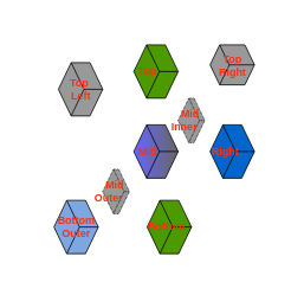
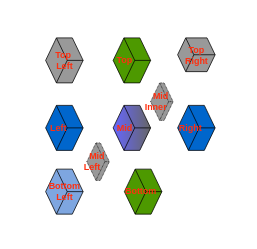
  <mxCell id="0" />
  <mxCell id="1" parent="0" />
  <mxCell id="2" value="" style="rounded=0;whiteSpace=wrap;html=1;strokeColor=none;" parent="1" vertex="1"><mxGeometry x="20" y="20" width="300" height="290" as="geometry" /></mxCell>
  <mxCell id="3" value="&lt;b style=&quot;&quot;&gt;&lt;font color=&quot;#ff2f0f&quot;&gt;Mid&amp;nbsp; &amp;nbsp; &amp;nbsp;&amp;nbsp;&lt;/font&gt;&lt;/b&gt;" style="html=1;shape=mxgraph.basic.isocube;isoAngle=15;direction=north;fillColor=#6666FF;gradientColor=#666666;" parent="1" vertex="1"><mxGeometry x="150" y="140" width="50" height="60" as="geometry" /></mxCell>
  <mxCell id="4" value="&lt;b style=&quot;&quot;&gt;&lt;font color=&quot;#ff2f0f&quot;&gt;Right&amp;nbsp; &amp;nbsp; &amp;nbsp;&lt;/font&gt;&lt;/b&gt;" style="html=1;shape=mxgraph.basic.isocube;isoAngle=15;direction=north;fillColor=#0066CC;" parent="1" vertex="1"><mxGeometry x="236" y="140" width="50" height="60" as="geometry" /></mxCell>
+ <mxCell id="5" value="&lt;b style=&quot;&quot;&gt;&lt;font color=&quot;#ff2f0f&quot;&gt;Left&amp;nbsp; &amp;nbsp; &amp;nbsp;&lt;/font&gt;&lt;/b&gt;" style="html=1;shape=mxgraph.basic.isocube;isoAngle=15;direction=north;fillColor=#0066CC;" parent="1" vertex="1"><mxGeometry x="60" y="140" width="50" height="60" as="geometry" /></mxCell>
  <mxCell id="6" value="&lt;font color=&quot;#ff2f0f&quot;&gt;&lt;b&gt;Top&amp;nbsp; &amp;nbsp; &amp;nbsp;&amp;nbsp;&lt;/b&gt;&lt;/font&gt;" style="html=1;shape=mxgraph.basic.isocube;isoAngle=15;direction=north;fillColor=#4D9900;" parent="1" vertex="1"><mxGeometry x="150" y="50" width="50" height="60" as="geometry" /></mxCell>
  <mxCell id="7" value="&lt;b style=&quot;&quot;&gt;&lt;font color=&quot;#ff2f0f&quot;&gt;Bottom&amp;nbsp;&amp;nbsp;&lt;/font&gt;&lt;/b&gt;" style="html=1;shape=mxgraph.basic.isocube;isoAngle=15;direction=north;fillColor=#4D9900;" parent="1" vertex="1"><mxGeometry x="165" y="225" width="50" height="60" as="geometry" /></mxCell>
  <mxCell id="8" value="&lt;font color=&quot;#ff2f0f&quot;&gt;&lt;b&gt;Top&lt;/b&gt;&lt;/font&gt;&lt;div&gt;&lt;font color=&quot;#ff2f0f&quot;&gt;&lt;b&gt;Right&lt;/b&gt;&lt;/font&gt;&lt;/div&gt;" style="html=1;shape=mxgraph.basic.isocube;isoAngle=15;direction=north;fillColor=#999999;" parent="1" vertex="1"><mxGeometry x="236" y="50" width="50" height="45" as="geometry" /></mxCell>
- <mxCell id="9" value="&lt;b style=&quot;&quot;&gt;&lt;font color=&quot;#ff2f0f&quot;&gt;Bottom&lt;/font&gt;&lt;/b&gt;&lt;div&gt;&lt;b style=&quot;&quot;&gt;&lt;font color=&quot;#ff2f0f&quot;&gt;Outer&lt;/font&gt;&lt;/b&gt;&lt;/div&gt;" style="html=1;shape=mxgraph.basic.isocube;isoAngle=15;direction=north;fillColor=#7EA6E0;" parent="1" vertex="1"><mxGeometry x="60" y="225" width="50" height="60" as="geometry" /></mxCell>
- <mxCell id="10" value="&lt;b style=&quot;&quot;&gt;&lt;font color=&quot;#ff2f0f&quot;&gt;Top&amp;nbsp;&lt;/font&gt;&lt;/b&gt;&lt;div&gt;&lt;b style=&quot;&quot;&gt;&lt;font color=&quot;#ff2f0f&quot;&gt;Left&lt;/font&gt;&lt;/b&gt;&lt;/div&gt;" style="html=1;shape=mxgraph.basic.isocube;isoAngle=15;direction=north;fillColor=#999999;" parent="1" vertex="1"><mxGeometry x="65" y="70" width="50" height="60" as="geometry" /></mxCell>
- <mxCell id="11" value="&lt;b style=&quot;&quot;&gt;&lt;font color=&quot;#ff2f0f&quot;&gt;Mid&amp;nbsp;&lt;/font&gt;&lt;/b&gt;&lt;div&gt;&lt;b style=&quot;&quot;&gt;&lt;font color=&quot;#ff2f0f&quot;&gt;Outer&amp;nbsp; &amp;nbsp; &amp;nbsp;&lt;/font&gt;&lt;/b&gt;&lt;/div&gt;" style="html=1;shape=mxgraph.basic.isocube;isoAngle=15;direction=north;fillColor=#999999;dashed=1;dashPattern=1 1;" parent="1" vertex="1"><mxGeometry x="115" y="190" width="30" height="50" as="geometry" /></mxCell>
+ <mxCell id="9" value="&lt;b style=&quot;&quot;&gt;&lt;font color=&quot;#ff2f0f&quot;&gt;Bottom&lt;/font&gt;&lt;/b&gt;&lt;div&gt;&lt;b style=&quot;&quot;&gt;&lt;font color=&quot;#ff2f0f&quot;&gt;Left&lt;/font&gt;&lt;/b&gt;&lt;/div&gt;" style="html=1;shape=mxgraph.basic.isocube;isoAngle=15;direction=north;fillColor=#7EA6E0;" parent="1" vertex="1"><mxGeometry x="60" y="225" width="50" height="60" as="geometry" /></mxCell>
+ <mxCell id="10" value="&lt;b style=&quot;&quot;&gt;&lt;font color=&quot;#ff2f0f&quot;&gt;Top&amp;nbsp;&lt;/font&gt;&lt;/b&gt;&lt;div&gt;&lt;b style=&quot;&quot;&gt;&lt;font color=&quot;#ff2f0f&quot;&gt;Left&lt;/font&gt;&lt;/b&gt;&lt;/div&gt;" style="html=1;shape=mxgraph.basic.isocube;isoAngle=15;direction=north;fillColor=#999999;" parent="1" vertex="1"><mxGeometry x="60" y="50" width="50" height="60" as="geometry" /></mxCell>
+ <mxCell id="11" value="&lt;b style=&quot;&quot;&gt;&lt;font color=&quot;#ff2f0f&quot;&gt;Mid&amp;nbsp;&lt;/font&gt;&lt;/b&gt;&lt;div&gt;&lt;b style=&quot;&quot;&gt;&lt;font color=&quot;#ff2f0f&quot;&gt;Left&amp;nbsp; &amp;nbsp; &amp;nbsp;&lt;/font&gt;&lt;/b&gt;&lt;/div&gt;" style="html=1;shape=mxgraph.basic.isocube;isoAngle=15;direction=north;fillColor=#999999;dashed=1;dashPattern=1 1;" parent="1" vertex="1"><mxGeometry x="115" y="190" width="30" height="50" as="geometry" /></mxCell>
  <mxCell id="12" value="&lt;font color=&quot;#ff2f0f&quot;&gt;&lt;b&gt;Mid&amp;nbsp;&lt;/b&gt;&lt;/font&gt;&lt;div&gt;&lt;font color=&quot;#ff2f0f&quot;&gt;&lt;b&gt;Inner&amp;nbsp; &amp;nbsp; &amp;nbsp;&lt;/b&gt;&lt;/font&gt;&lt;/div&gt;" style="html=1;shape=mxgraph.basic.isocube;isoAngle=15;direction=north;fillColor=#999999;dashed=1;dashPattern=1 1;" parent="1" vertex="1"><mxGeometry x="200" y="110" width="30" height="50" as="geometry" /></mxCell>
